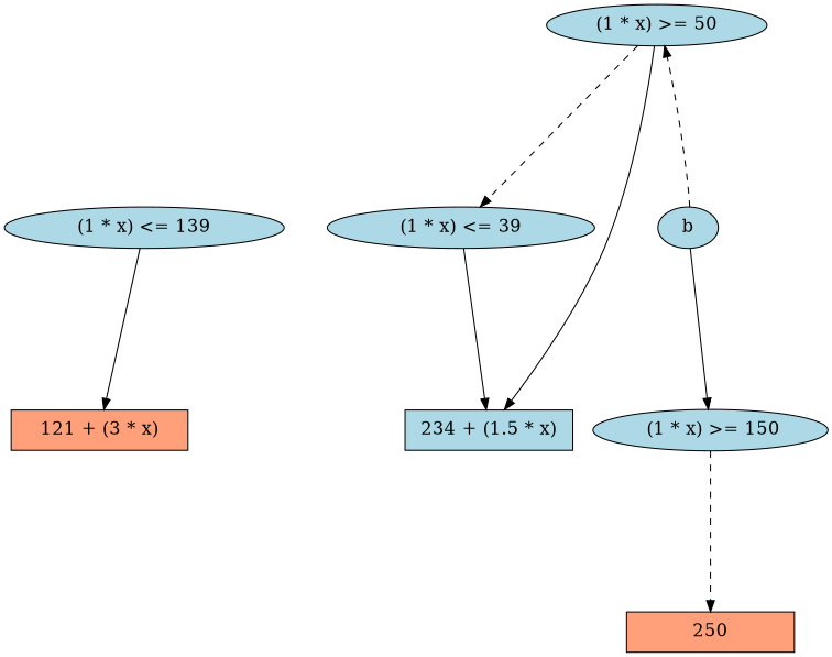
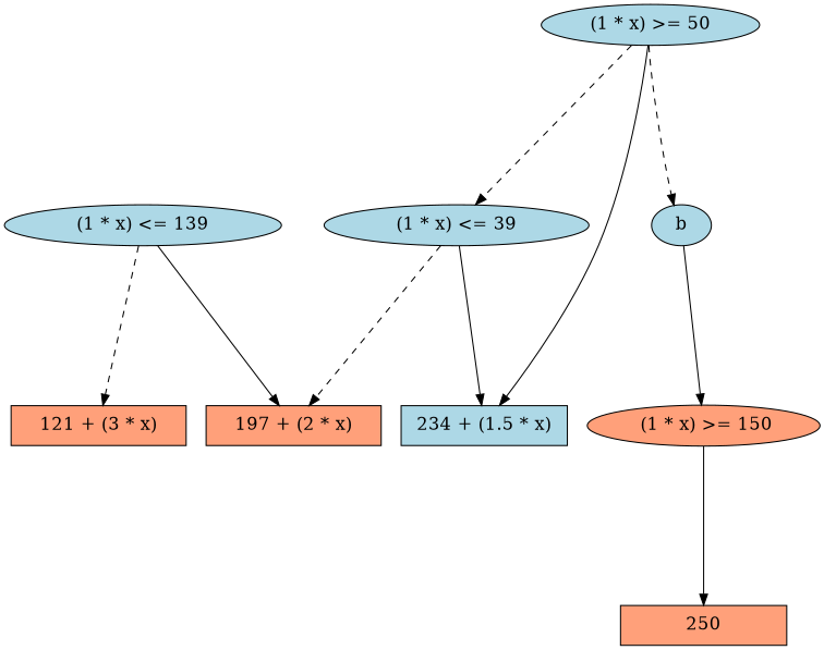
  digraph {
    fontname=Helvetica
    fontsize=16
    ranksep=2.00
    node [fillcolor=lightblue fontsize=16 style=filled]
    n1 [fillcolor=lightsalmon label="121 + (3 * x)" shape=box width=2.1944]
    n2 [height=0.51069 label="(1 * x) >= 50" width=2.736]
    n3 [height=0.51069 label="(1 * x) <= 39" width=3.3125]
    n4 [label="234 + (1.5 * x)" shape=box width=2.0833]
+   n5 [fillcolor=lightsalmon label="197 + (2 * x)" shape=box width=2.1944]
    n6 [fillcolor=lightsalmon label=250 shape=box width=2.0833]
    n7 [height=0.51069 label=b]
-   n8 [height=0.51069 label=" (1 * x) >= 150" width=2.9217]
+   n8 [fillcolor=lightsalmon height=0.51069 label=" (1 * x) >= 150" width=2.9217]
    n9 [height=0.51069 label="(1 * x) <= 139" width=3.4744]
    n2 -> n3 [style=dashed]
    n2 -> n4
    n3 -> n4
-   n7 -> n2 [style=dashed]
+   n3 -> n5 [style=dashed]
+   n2 -> n7 [style=dashed]
    n7 -> n8
-   n8 -> n6 [style=dashed]
-   n9 -> n1 [style=solid]
+   n8 -> n6
+   n9 -> n1 [style=dashed]
+   n9 -> n5
  }
